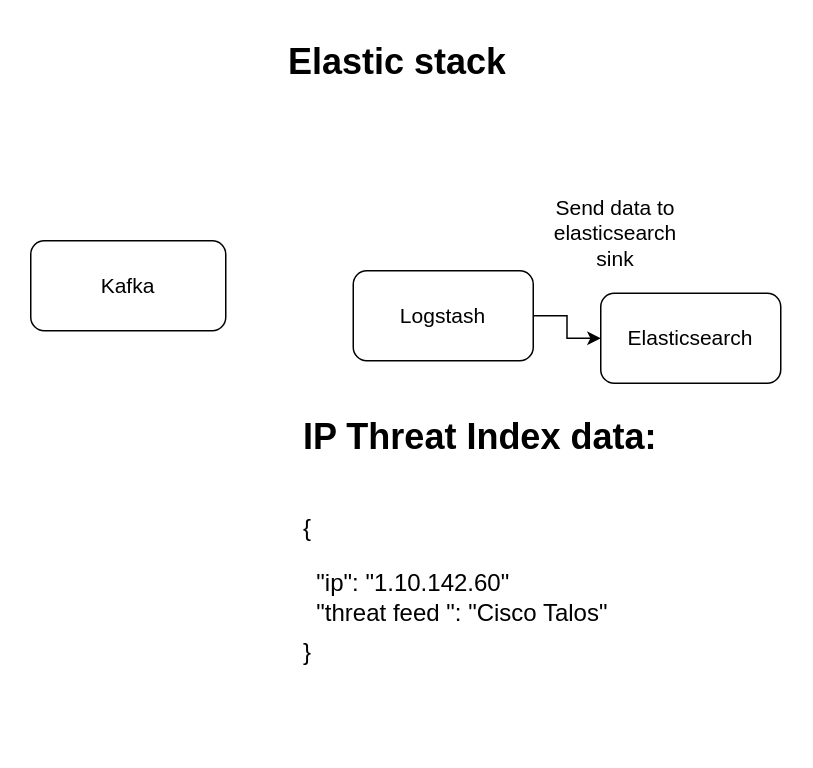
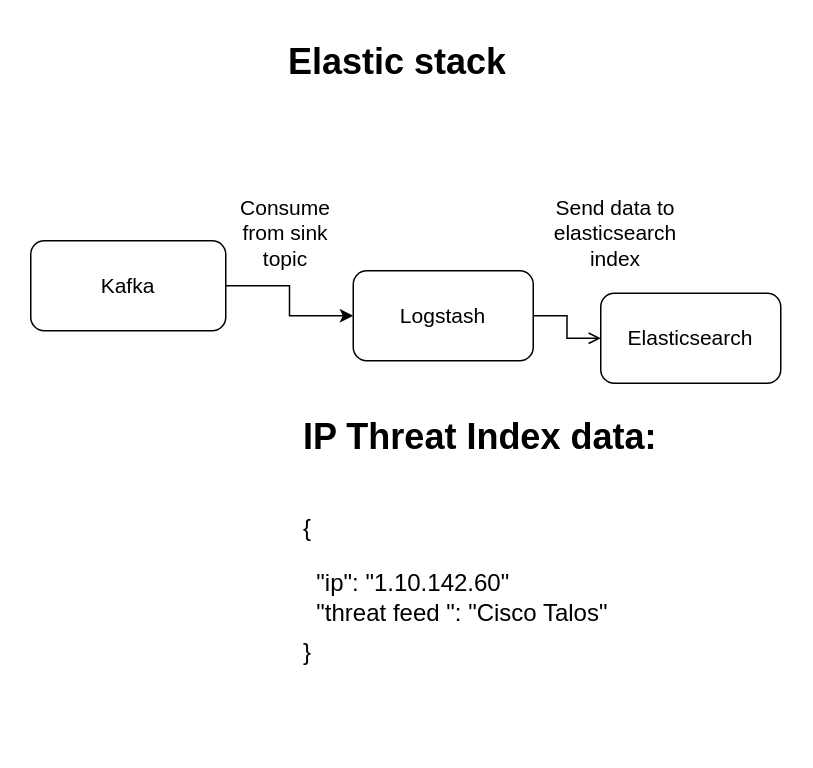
  <mxCell id="0" />
  <mxCell id="1" parent="0" />
  <mxCell id="2" value="&lt;h1 style=&quot;margin-top: 0px;&quot;&gt;Elastic stack&lt;/h1&gt;" style="text;html=1;whiteSpace=wrap;overflow=hidden;rounded=0;" vertex="1" parent="1"><mxGeometry x="190" y="20" width="230" height="50" as="geometry" /></mxCell>
+ <mxCell id="3" style="edgeStyle=orthogonalEdgeStyle;rounded=0;orthogonalLoop=1;jettySize=auto;html=1;exitX=1;exitY=0.5;exitDx=0;exitDy=0;" edge="1" parent="1" source="4" target="6"><mxGeometry relative="1" as="geometry" /></mxCell>
  <mxCell id="4" value="&lt;font style=&quot;font-size: 14px;&quot;&gt;Kafka&lt;/font&gt;" style="rounded=1;whiteSpace=wrap;html=1;" vertex="1" parent="1"><mxGeometry x="20" y="160" width="130" height="60" as="geometry" /></mxCell>
- <mxCell id="5" style="edgeStyle=orthogonalEdgeStyle;rounded=0;orthogonalLoop=1;jettySize=auto;html=1;exitX=1;exitY=0.5;exitDx=0;exitDy=0;entryX=0;entryY=0.5;entryDx=0;entryDy=0;" edge="1" parent="1" source="6" target="7"><mxGeometry relative="1" as="geometry" /></mxCell>
+ <mxCell id="5" style="edgeStyle=orthogonalEdgeStyle;rounded=0;orthogonalLoop=1;jettySize=auto;html=1;exitX=1;exitY=0.5;exitDx=0;exitDy=0;entryX=0;entryY=0.5;entryDx=0;entryDy=0;endArrow=open;" edge="1" parent="1" source="6" target="7"><mxGeometry relative="1" as="geometry" /></mxCell>
  <mxCell id="6" value="&lt;font style=&quot;font-size: 14px;&quot;&gt;Logstash&lt;/font&gt;" style="rounded=1;whiteSpace=wrap;html=1;" vertex="1" parent="1"><mxGeometry x="235" y="180" width="120" height="60" as="geometry" /></mxCell>
  <mxCell id="7" value="&lt;font style=&quot;font-size: 14px;&quot;&gt;Elasticsearch&lt;/font&gt;" style="rounded=1;whiteSpace=wrap;html=1;" vertex="1" parent="1"><mxGeometry x="400" y="195" width="120" height="60" as="geometry" /></mxCell>
- <mxCell id="9" value="&lt;font style=&quot;font-size: 14px;&quot;&gt;Send data to elasticsearch sink&lt;/font&gt;" style="text;html=1;align=center;verticalAlign=middle;whiteSpace=wrap;rounded=0;" vertex="1" parent="1"><mxGeometry x="380" y="140" width="60" height="30" as="geometry" /></mxCell>
+ <mxCell id="8" value="&lt;font style=&quot;font-size: 14px;&quot;&gt;Consume from sink topic&lt;/font&gt;" style="text;html=1;align=center;verticalAlign=middle;whiteSpace=wrap;rounded=0;" vertex="1" parent="1"><mxGeometry x="160" y="140" width="60" height="30" as="geometry" /></mxCell>
+ <mxCell id="9" value="&lt;font style=&quot;font-size: 14px;&quot;&gt;Send data to elasticsearch index&lt;/font&gt;" style="text;html=1;align=center;verticalAlign=middle;whiteSpace=wrap;rounded=0;" vertex="1" parent="1"><mxGeometry x="380" y="140" width="60" height="30" as="geometry" /></mxCell>
  <mxCell id="10" value="&lt;h1 style=&quot;margin-top: 0px;&quot;&gt;&lt;span style=&quot;background-color: transparent; color: light-dark(rgb(0, 0, 0), rgb(255, 255, 255));&quot;&gt;IP Threat Index data:&lt;br&gt;&lt;br&gt;&lt;font size=&quot;3&quot;&gt;&lt;span style=&quot;font-weight: normal;&quot;&gt;{&lt;/span&gt;&lt;/font&gt;&lt;/span&gt;&lt;/h1&gt;&lt;div&gt;&lt;span style=&quot;background-color: transparent; color: light-dark(rgb(0, 0, 0), rgb(255, 255, 255));&quot;&gt;&lt;font size=&quot;3&quot;&gt;&lt;span style=&quot;font-weight: normal;&quot;&gt;&amp;nbsp; &quot;ip&quot;: &quot;1.10.142.60&quot;&lt;/span&gt;&lt;/font&gt;&lt;/span&gt;&lt;/div&gt;&lt;div&gt;&lt;span style=&quot;background-color: transparent; color: light-dark(rgb(0, 0, 0), rgb(255, 255, 255));&quot;&gt;&lt;font size=&quot;3&quot;&gt;&lt;span style=&quot;font-weight: normal;&quot;&gt;&amp;nbsp; &quot;threat feed &quot;: &quot;Cisco Talos&quot;&lt;/span&gt;&lt;/font&gt;&lt;/span&gt;&lt;/div&gt;&lt;h1 style=&quot;margin-top: 0px;&quot;&gt;&lt;span style=&quot;background-color: transparent; color: light-dark(rgb(0, 0, 0), rgb(255, 255, 255));&quot;&gt;&lt;font size=&quot;3&quot;&gt;&lt;span style=&quot;font-weight: normal;&quot;&gt;}&lt;/span&gt;&lt;/font&gt;&lt;/span&gt;&lt;/h1&gt;" style="text;html=1;whiteSpace=wrap;overflow=hidden;rounded=0;" vertex="1" parent="1"><mxGeometry x="200" y="270" width="270" height="220" as="geometry" /></mxCell>
